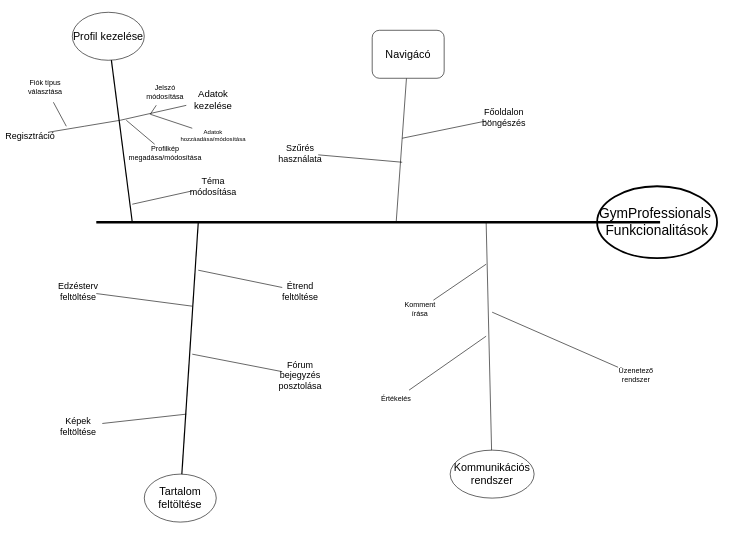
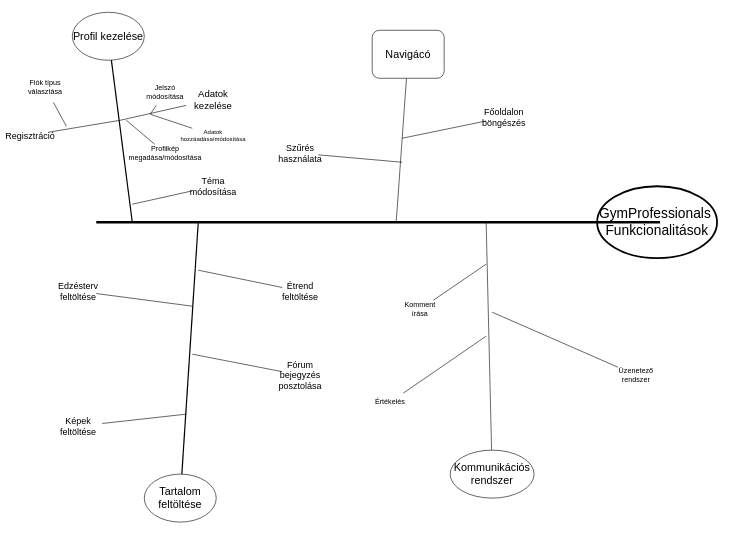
  <mxCell id="0" />
  <mxCell id="1" parent="0" />
  <mxCell id="2" value="GymProfessionals&amp;nbsp;&lt;br style=&quot;font-size: 23px;&quot;&gt;Funkcionalitások" style="ellipse;whiteSpace=wrap;html=1;strokeWidth=3;fontSize=23;" parent="1" vertex="1"><mxGeometry x="995" y="310" width="200" height="120" as="geometry" /></mxCell>
  <mxCell id="3" style="rounded=0;orthogonalLoop=1;jettySize=auto;html=1;strokeWidth=2;fontSize=14;startSize=6;endArrow=none;endFill=0;" parent="1" source="4" edge="1"><mxGeometry relative="1" as="geometry"><mxPoint x="220" y="370" as="targetPoint" /></mxGeometry></mxCell>
  <mxCell id="4" value="Profil kezelése" style="ellipse;whiteSpace=wrap;html=1;fontSize=18;" parent="1" vertex="1"><mxGeometry x="120" y="20" width="120" height="80" as="geometry" /></mxCell>
  <mxCell id="5" value="" style="endArrow=none;html=1;rounded=0;entryX=0;entryY=0.5;entryDx=0;entryDy=0;fontSize=14;startSize=6;strokeWidth=4;" parent="1" target="2" edge="1"><mxGeometry width="50" height="50" relative="1" as="geometry"><mxPoint x="160" y="370" as="sourcePoint" /><mxPoint x="1030" y="370" as="targetPoint" /><Array as="points"><mxPoint x="1100" y="370" /></Array></mxGeometry></mxCell>
  <mxCell id="6" value="" style="endArrow=none;html=1;rounded=0;strokeWidth=1;fontSize=14;startSize=6;" parent="1" target="7" edge="1"><mxGeometry width="50" height="50" relative="1" as="geometry"><mxPoint x="200" y="200" as="sourcePoint" /><mxPoint x="310" y="90" as="targetPoint" /></mxGeometry></mxCell>
  <mxCell id="7" value="Adatok kezelése" style="text;html=1;strokeColor=none;fillColor=none;align=center;verticalAlign=middle;whiteSpace=wrap;rounded=0;strokeWidth=3;fontSize=16;" parent="1" vertex="1"><mxGeometry x="310" y="140" width="90" height="50" as="geometry" /></mxCell>
  <mxCell id="8" value="" style="endArrow=none;html=1;rounded=0;strokeWidth=1;fontSize=15;startSize=6;" parent="1" target="9" edge="1"><mxGeometry width="50" height="50" relative="1" as="geometry"><mxPoint x="250" y="190" as="sourcePoint" /><mxPoint x="340" y="230" as="targetPoint" /></mxGeometry></mxCell>
  <mxCell id="9" value="Jelszó módosítása" style="text;html=1;strokeColor=none;fillColor=none;align=center;verticalAlign=middle;whiteSpace=wrap;rounded=0;strokeWidth=3;fontSize=12;" parent="1" vertex="1"><mxGeometry x="230" y="130" width="90" height="45" as="geometry" /></mxCell>
  <mxCell id="10" value="" style="endArrow=none;html=1;rounded=0;strokeWidth=1;fontSize=14;startSize=6;" parent="1" target="16" edge="1"><mxGeometry width="50" height="50" relative="1" as="geometry"><mxPoint x="250" y="190" as="sourcePoint" /><mxPoint x="263.333" y="170" as="targetPoint" /></mxGeometry></mxCell>
  <mxCell id="11" value="" style="endArrow=none;html=1;rounded=0;strokeWidth=1;fontSize=14;startSize=6;" parent="1" target="17" edge="1"><mxGeometry width="50" height="50" relative="1" as="geometry"><mxPoint x="220" y="340" as="sourcePoint" /><mxPoint x="310" y="300" as="targetPoint" /></mxGeometry></mxCell>
  <mxCell id="12" value="" style="endArrow=none;html=1;rounded=0;strokeWidth=1;fontSize=14;startSize=6;" parent="1" target="13" edge="1"><mxGeometry width="50" height="50" relative="1" as="geometry"><mxPoint x="200" y="200" as="sourcePoint" /><mxPoint x="90" y="230" as="targetPoint" /><Array as="points"><mxPoint x="140" y="210" /></Array></mxGeometry></mxCell>
  <mxCell id="13" value="Regisztráció" style="text;html=1;strokeColor=none;fillColor=none;align=center;verticalAlign=middle;whiteSpace=wrap;rounded=0;strokeWidth=3;fontSize=15;" parent="1" vertex="1"><mxGeometry x="20" y="210" width="60" height="30" as="geometry" /></mxCell>
  <mxCell id="14" value="" style="endArrow=none;html=1;rounded=0;strokeWidth=1;fontSize=15;startSize=6;" parent="1" source="15" edge="1"><mxGeometry width="50" height="50" relative="1" as="geometry"><mxPoint x="90" y="160" as="sourcePoint" /><mxPoint x="110" y="210" as="targetPoint" /></mxGeometry></mxCell>
  <mxCell id="15" value="Fiók típus választása" style="text;html=1;strokeColor=none;fillColor=none;align=center;verticalAlign=middle;whiteSpace=wrap;rounded=0;strokeWidth=3;fontSize=12;" parent="1" vertex="1"><mxGeometry x="30" y="120" width="90" height="50" as="geometry" /></mxCell>
  <mxCell id="16" value="Adatok hozzáadása/módosítása" style="text;html=1;strokeColor=none;fillColor=none;align=center;verticalAlign=middle;whiteSpace=wrap;rounded=0;strokeWidth=3;fontSize=10;" parent="1" vertex="1"><mxGeometry x="320" y="210" width="70" height="30" as="geometry" /></mxCell>
  <mxCell id="17" value="Téma módosítása" style="text;html=1;strokeColor=none;fillColor=none;align=center;verticalAlign=middle;whiteSpace=wrap;rounded=0;strokeWidth=3;fontSize=15;" parent="1" vertex="1"><mxGeometry x="320" y="290" width="70" height="40" as="geometry" /></mxCell>
  <mxCell id="18" style="edgeStyle=none;rounded=0;orthogonalLoop=1;jettySize=auto;html=1;exitX=0;exitY=0.75;exitDx=0;exitDy=0;strokeWidth=1;fontSize=15;endArrow=none;endFill=0;startSize=6;" parent="1" source="17" target="17" edge="1"><mxGeometry relative="1" as="geometry" /></mxCell>
  <mxCell id="19" value="Tartalom feltöltése" style="ellipse;whiteSpace=wrap;html=1;strokeWidth=1;fontSize=18;" parent="1" vertex="1"><mxGeometry x="240" y="790" width="120" height="80" as="geometry" /></mxCell>
  <mxCell id="20" value="" style="endArrow=none;html=1;rounded=0;strokeWidth=2;fontSize=15;startSize=6;" parent="1" source="19" edge="1"><mxGeometry width="50" height="50" relative="1" as="geometry"><mxPoint x="290" y="600" as="sourcePoint" /><mxPoint x="330" y="370" as="targetPoint" /></mxGeometry></mxCell>
  <mxCell id="21" value="" style="endArrow=none;html=1;rounded=0;strokeWidth=1;fontSize=15;startSize=6;" parent="1" target="22" edge="1"><mxGeometry width="50" height="50" relative="1" as="geometry"><mxPoint x="330" y="450" as="sourcePoint" /><mxPoint x="426.272" y="482.195" as="targetPoint" /></mxGeometry></mxCell>
  <mxCell id="22" value="Étrend feltöltése" style="text;html=1;strokeColor=none;fillColor=none;align=center;verticalAlign=middle;whiteSpace=wrap;rounded=0;strokeWidth=1;fontSize=15;" parent="1" vertex="1"><mxGeometry x="470" y="470" width="60" height="30" as="geometry" /></mxCell>
  <mxCell id="23" value="" style="endArrow=none;html=1;rounded=0;strokeWidth=1;fontSize=15;startSize=6;" parent="1" source="26" edge="1"><mxGeometry width="50" height="50" relative="1" as="geometry"><mxPoint x="190" y="490" as="sourcePoint" /><mxPoint x="320" y="510" as="targetPoint" /></mxGeometry></mxCell>
  <mxCell id="24" value="" style="endArrow=none;html=1;rounded=0;strokeWidth=1;fontSize=15;startSize=6;" parent="1" target="27" edge="1"><mxGeometry width="50" height="50" relative="1" as="geometry"><mxPoint x="320" y="590" as="sourcePoint" /><mxPoint x="450" y="610" as="targetPoint" /></mxGeometry></mxCell>
  <mxCell id="25" value="" style="endArrow=none;html=1;rounded=0;strokeWidth=1;fontSize=15;startSize=6;" parent="1" source="30" edge="1"><mxGeometry width="50" height="50" relative="1" as="geometry"><mxPoint x="170" y="710" as="sourcePoint" /><mxPoint x="310" y="690" as="targetPoint" /></mxGeometry></mxCell>
  <mxCell id="26" value="Edzésterv feltöltése" style="text;html=1;strokeColor=none;fillColor=none;align=center;verticalAlign=middle;whiteSpace=wrap;rounded=0;strokeWidth=1;fontSize=15;" parent="1" vertex="1"><mxGeometry x="100" y="470" width="60" height="30" as="geometry" /></mxCell>
  <mxCell id="27" value="Fórum bejegyzés posztolása" style="text;html=1;strokeColor=none;fillColor=none;align=center;verticalAlign=middle;whiteSpace=wrap;rounded=0;strokeWidth=1;fontSize=15;" parent="1" vertex="1"><mxGeometry x="470" y="610" width="60" height="30" as="geometry" /></mxCell>
  <mxCell id="28" value="" style="endArrow=none;html=1;rounded=0;strokeWidth=1;fontSize=15;startSize=6;" parent="1" target="29" edge="1"><mxGeometry width="50" height="50" relative="1" as="geometry"><mxPoint x="210" y="200" as="sourcePoint" /><mxPoint x="220" y="250" as="targetPoint" /></mxGeometry></mxCell>
  <mxCell id="29" value="Profilkép megadása/módosítása" style="text;html=1;strokeColor=none;fillColor=none;align=center;verticalAlign=middle;whiteSpace=wrap;rounded=0;strokeWidth=1;fontSize=12;" parent="1" vertex="1"><mxGeometry x="245" y="240" width="60" height="30" as="geometry" /></mxCell>
  <mxCell id="30" value="Képek feltöltése" style="text;html=1;strokeColor=none;fillColor=none;align=center;verticalAlign=middle;whiteSpace=wrap;rounded=0;strokeWidth=1;fontSize=15;" parent="1" vertex="1"><mxGeometry x="90" y="690" width="80" height="40" as="geometry" /></mxCell>
  <mxCell id="31" value="" style="endArrow=none;html=1;rounded=0;strokeWidth=1;fontSize=15;startSize=6;" parent="1" target="32" edge="1"><mxGeometry width="50" height="50" relative="1" as="geometry"><mxPoint x="660" y="370" as="sourcePoint" /><mxPoint x="670" y="110" as="targetPoint" /></mxGeometry></mxCell>
  <mxCell id="32" value="Navigácó" style="whiteSpace=wrap;html=1;strokeWidth=1;fontSize=18;rounded=1;" parent="1" vertex="1"><mxGeometry x="620" y="50" width="120" height="80" as="geometry" /></mxCell>
  <mxCell id="33" value="" style="endArrow=none;html=1;rounded=0;strokeWidth=1;fontSize=18;startSize=6;" parent="1" target="34" edge="1"><mxGeometry width="50" height="50" relative="1" as="geometry"><mxPoint x="670" y="230" as="sourcePoint" /><mxPoint x="790" y="240" as="targetPoint" /></mxGeometry></mxCell>
  <mxCell id="34" value="Főoldalon böngészés" style="text;html=1;strokeColor=none;fillColor=none;align=center;verticalAlign=middle;whiteSpace=wrap;rounded=0;strokeWidth=1;fontSize=15;" parent="1" vertex="1"><mxGeometry x="810" y="180" width="60" height="30" as="geometry" /></mxCell>
  <mxCell id="35" value="" style="endArrow=none;html=1;rounded=0;strokeWidth=1;fontSize=18;startSize=6;" parent="1" target="36" edge="1"><mxGeometry width="50" height="50" relative="1" as="geometry"><mxPoint x="670" y="270" as="sourcePoint" /><mxPoint x="570" y="210" as="targetPoint" /></mxGeometry></mxCell>
  <mxCell id="36" value="Szűrés használata" style="text;html=1;strokeColor=none;fillColor=none;align=center;verticalAlign=middle;whiteSpace=wrap;rounded=0;strokeWidth=1;fontSize=15;" parent="1" vertex="1"><mxGeometry x="470" y="240" width="60" height="30" as="geometry" /></mxCell>
  <mxCell id="37" value="Kommunikációs rendszer" style="ellipse;whiteSpace=wrap;html=1;strokeWidth=1;fontSize=18;" parent="1" vertex="1"><mxGeometry x="750" y="750" width="140" height="80" as="geometry" /></mxCell>
  <mxCell id="38" value="" style="endArrow=none;html=1;rounded=0;strokeWidth=1;fontSize=15;startSize=6;" parent="1" source="37" edge="1"><mxGeometry width="50" height="50" relative="1" as="geometry"><mxPoint x="720" y="460" as="sourcePoint" /><mxPoint x="810" y="370" as="targetPoint" /></mxGeometry></mxCell>
  <mxCell id="39" value="" style="endArrow=none;html=1;rounded=0;" parent="1" target="40" edge="1"><mxGeometry width="50" height="50" relative="1" as="geometry"><mxPoint x="810" y="440" as="sourcePoint" /><mxPoint x="720" y="510" as="targetPoint" /></mxGeometry></mxCell>
  <mxCell id="40" value="Komment&lt;br&gt;írása" style="text;html=1;strokeColor=none;fillColor=none;align=center;verticalAlign=middle;whiteSpace=wrap;rounded=0;" parent="1" vertex="1"><mxGeometry x="670" y="500" width="60" height="30" as="geometry" /></mxCell>
  <mxCell id="41" value="" style="endArrow=none;html=1;rounded=0;" parent="1" target="42" edge="1"><mxGeometry width="50" height="50" relative="1" as="geometry"><mxPoint x="810" y="560" as="sourcePoint" /><mxPoint x="820" y="570" as="targetPoint" /></mxGeometry></mxCell>
- <mxCell id="42" value="Értékelés" style="text;html=1;strokeColor=none;fillColor=none;align=center;verticalAlign=middle;whiteSpace=wrap;rounded=0;" parent="1" vertex="1"><mxGeometry x="630" y="650" width="60" height="30" as="geometry" /></mxCell>
+ <mxCell id="42" value="Értékelés" style="text;html=1;strokeColor=none;fillColor=none;align=center;verticalAlign=middle;whiteSpace=wrap;rounded=0;" parent="1" vertex="1"><mxGeometry x="620" y="655" width="60" height="30" as="geometry" /></mxCell>
  <mxCell id="43" value="" style="endArrow=none;html=1;rounded=0;" parent="1" target="44" edge="1"><mxGeometry width="50" height="50" relative="1" as="geometry"><mxPoint x="820" y="520" as="sourcePoint" /><mxPoint x="820" y="710" as="targetPoint" /></mxGeometry></mxCell>
  <mxCell id="44" value="Üzenetező rendszer" style="text;html=1;strokeColor=none;fillColor=none;align=center;verticalAlign=middle;whiteSpace=wrap;rounded=0;" parent="1" vertex="1"><mxGeometry x="1030" y="610" width="60" height="30" as="geometry" /></mxCell>
